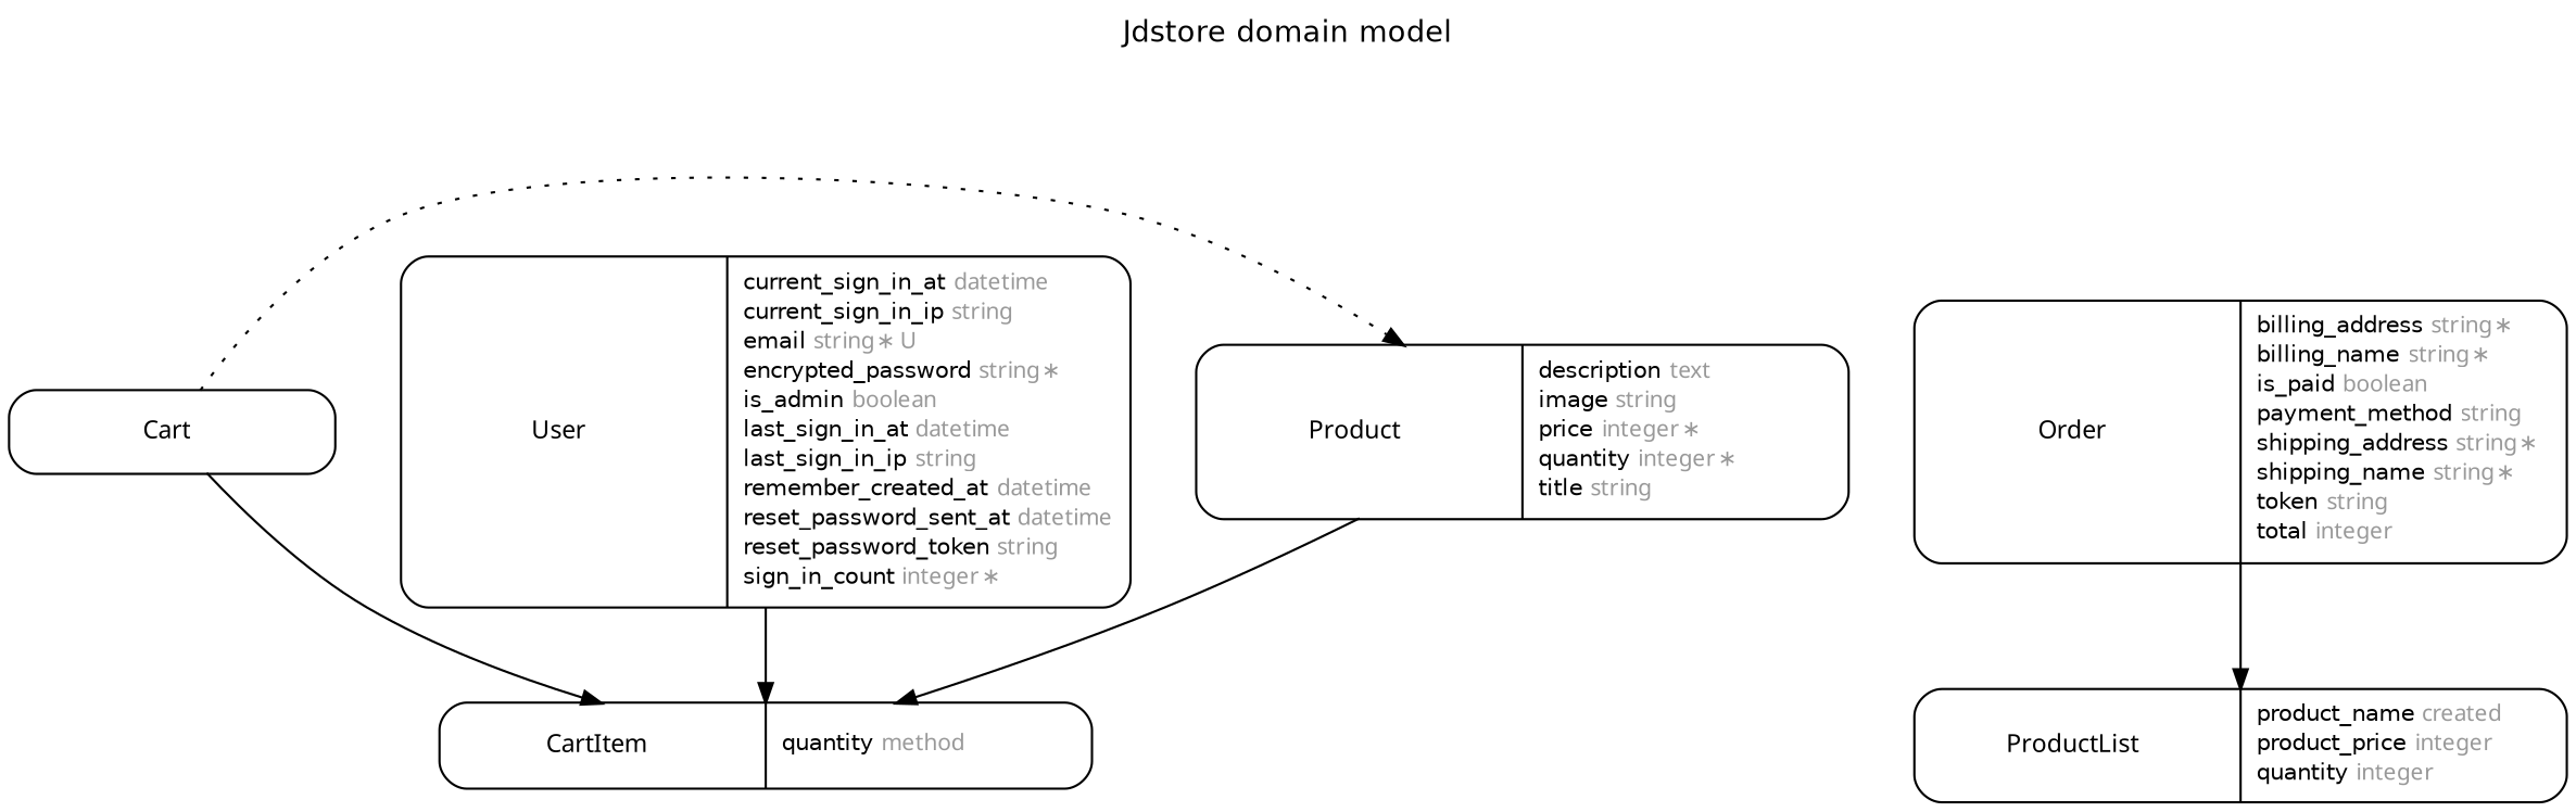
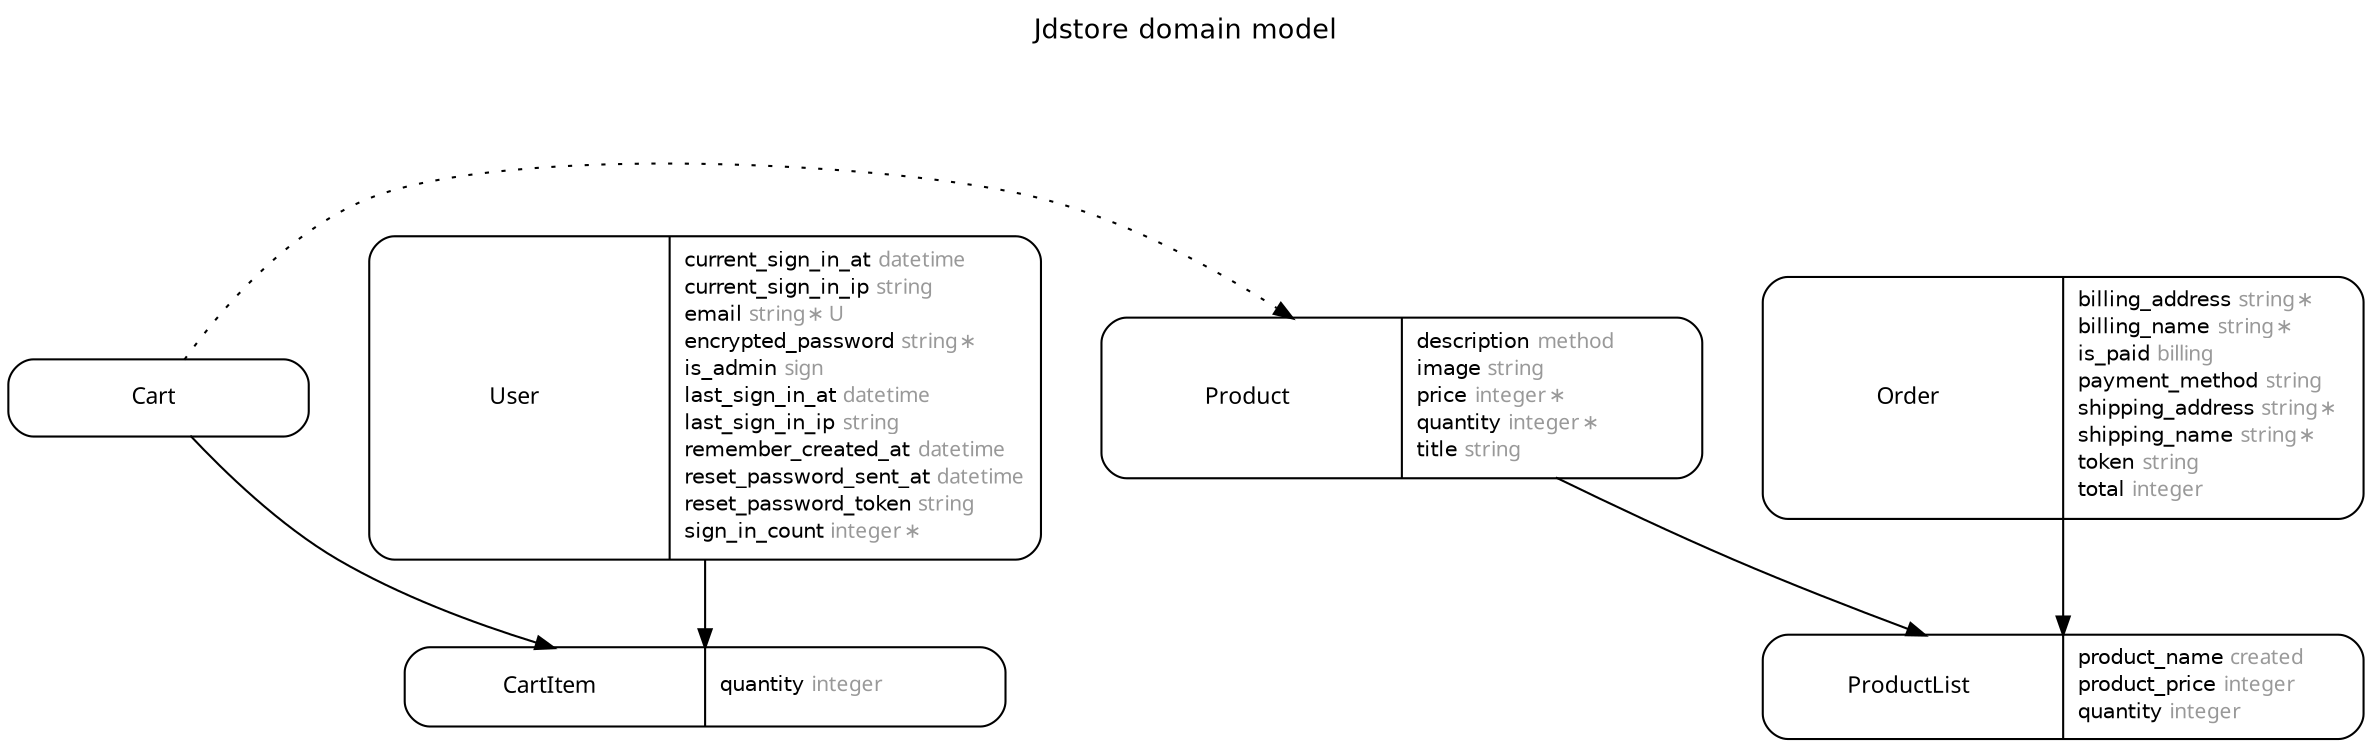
  digraph {
    concentrate=true
    fontname="DejaVu Sans"
    fontsize=13
    label="Jdstore domain model\n\n"
    labelloc=t
    nodesep=0.4
    rankdir=TB
    ranksep=0.5
    node [fontname="DejaVu Sans" fontsize=10 margin="0.07,0.05" penwidth=1.0 shape=Mrecord]
    edge [arrowhead=normal arrowsize=0.9 arrowtail=none dir=both fontname="DejaVu Sans" fontsize=7 labelangle=32 labeldistance=1.8 penwidth=1.0 weight=2]
    n1 [label=<<table border="0" align="center" cellspacing="0.5" cellpadding="0" width="134">   <tr><td align="center" valign="bottom" width="130"><font face="Arial BoldMT" point-size="11">Cart</font></td></tr> </table> >]
-   n2 [label=<<table border="0" align="center" cellspacing="0.5" cellpadding="0" width="134">   <tr><td align="center" valign="bottom" width="130"><font face="Arial BoldMT" point-size="11">CartItem</font></td></tr> </table> | <table border="0" align="left" cellspacing="2" cellpadding="0" width="134">   <tr><td align="left" width="130" port="quantity">quantity <font face="Arial ItalicMT" color="grey60">method</font></td></tr> </table> >]
-   n3 [label=<<table border="0" align="center" cellspacing="0.5" cellpadding="0" width="134">   <tr><td align="center" valign="bottom" width="130"><font face="Arial BoldMT" point-size="11">Product</font></td></tr> </table> | <table border="0" align="left" cellspacing="2" cellpadding="0" width="134">   <tr><td align="left" width="130" port="description">description <font face="Arial ItalicMT" color="grey60">text</font></td></tr>   <tr><td align="left" width="130" port="image">image <font face="Arial ItalicMT" color="grey60">string</font></td></tr>   <tr><td align="left" width="130" port="price">price <font face="Arial ItalicMT" color="grey60">integer ∗</font></td></tr>   <tr><td align="left" width="130" port="quantity">quantity <font face="Arial ItalicMT" color="grey60">integer ∗</font></td></tr>   <tr><td align="left" width="130" port="title">title <font face="Arial ItalicMT" color="grey60">string</font></td></tr> </table> >]
-   n4 [label=<<table border="0" align="center" cellspacing="0.5" cellpadding="0" width="134">   <tr><td align="center" valign="bottom" width="130"><font face="Arial BoldMT" point-size="11">Order</font></td></tr> </table> | <table border="0" align="left" cellspacing="2" cellpadding="0" width="134">   <tr><td align="left" width="130" port="billing_address">billing_address <font face="Arial ItalicMT" color="grey60">string ∗</font></td></tr>   <tr><td align="left" width="130" port="billing_name">billing_name <font face="Arial ItalicMT" color="grey60">string ∗</font></td></tr>   <tr><td align="left" width="130" port="is_paid">is_paid <font face="Arial ItalicMT" color="grey60">boolean</font></td></tr>   <tr><td align="left" width="130" port="payment_method">payment_method <font face="Arial ItalicMT" color="grey60">string</font></td></tr>   <tr><td align="left" width="130" port="shipping_address">shipping_address <font face="Arial ItalicMT" color="grey60">string ∗</font></td></tr>   <tr><td align="left" width="130" port="shipping_name">shipping_name <font face="Arial ItalicMT" color="grey60">string ∗</font></td></tr>   <tr><td align="left" width="130" port="token">token <font face="Arial ItalicMT" color="grey60">string</font></td></tr>   <tr><td align="left" width="130" port="total">total <font face="Arial ItalicMT" color="grey60">integer</font></td></tr> </table> >]
+   n2 [label=<<table border="0" align="center" cellspacing="0.5" cellpadding="0" width="134">   <tr><td align="center" valign="bottom" width="130"><font face="Arial BoldMT" point-size="11">CartItem</font></td></tr> </table> | <table border="0" align="left" cellspacing="2" cellpadding="0" width="134">   <tr><td align="left" width="130" port="quantity">quantity <font face="Arial ItalicMT" color="grey60">integer</font></td></tr> </table> >]
+   n3 [label=<<table border="0" align="center" cellspacing="0.5" cellpadding="0" width="134">   <tr><td align="center" valign="bottom" width="130"><font face="Arial BoldMT" point-size="11">Product</font></td></tr> </table> | <table border="0" align="left" cellspacing="2" cellpadding="0" width="134">   <tr><td align="left" width="130" port="description">description <font face="Arial ItalicMT" color="grey60">method</font></td></tr>   <tr><td align="left" width="130" port="image">image <font face="Arial ItalicMT" color="grey60">string</font></td></tr>   <tr><td align="left" width="130" port="price">price <font face="Arial ItalicMT" color="grey60">integer ∗</font></td></tr>   <tr><td align="left" width="130" port="quantity">quantity <font face="Arial ItalicMT" color="grey60">integer ∗</font></td></tr>   <tr><td align="left" width="130" port="title">title <font face="Arial ItalicMT" color="grey60">string</font></td></tr> </table> >]
+   n4 [label=<<table border="0" align="center" cellspacing="0.5" cellpadding="0" width="134">   <tr><td align="center" valign="bottom" width="130"><font face="Arial BoldMT" point-size="11">Order</font></td></tr> </table> | <table border="0" align="left" cellspacing="2" cellpadding="0" width="134">   <tr><td align="left" width="130" port="billing_address">billing_address <font face="Arial ItalicMT" color="grey60">string ∗</font></td></tr>   <tr><td align="left" width="130" port="billing_name">billing_name <font face="Arial ItalicMT" color="grey60">string ∗</font></td></tr>   <tr><td align="left" width="130" port="is_paid">is_paid <font face="Arial ItalicMT" color="grey60">billing</font></td></tr>   <tr><td align="left" width="130" port="payment_method">payment_method <font face="Arial ItalicMT" color="grey60">string</font></td></tr>   <tr><td align="left" width="130" port="shipping_address">shipping_address <font face="Arial ItalicMT" color="grey60">string ∗</font></td></tr>   <tr><td align="left" width="130" port="shipping_name">shipping_name <font face="Arial ItalicMT" color="grey60">string ∗</font></td></tr>   <tr><td align="left" width="130" port="token">token <font face="Arial ItalicMT" color="grey60">string</font></td></tr>   <tr><td align="left" width="130" port="total">total <font face="Arial ItalicMT" color="grey60">integer</font></td></tr> </table> >]
    n5 [label=<<table border="0" align="center" cellspacing="0.5" cellpadding="0" width="134">   <tr><td align="center" valign="bottom" width="130"><font face="Arial BoldMT" point-size="11">ProductList</font></td></tr> </table> | <table border="0" align="left" cellspacing="2" cellpadding="0" width="134">   <tr><td align="left" width="130" port="product_name">product_name <font face="Arial ItalicMT" color="grey60">created</font></td></tr>   <tr><td align="left" width="130" port="product_price">product_price <font face="Arial ItalicMT" color="grey60">integer</font></td></tr>   <tr><td align="left" width="130" port="quantity">quantity <font face="Arial ItalicMT" color="grey60">integer</font></td></tr> </table> >]
-   n6 [label=<<table border="0" align="center" cellspacing="0.5" cellpadding="0" width="134">   <tr><td align="center" valign="bottom" width="130"><font face="Arial BoldMT" point-size="11">User</font></td></tr> </table> | <table border="0" align="left" cellspacing="2" cellpadding="0" width="134">   <tr><td align="left" width="130" port="current_sign_in_at">current_sign_in_at <font face="Arial ItalicMT" color="grey60">datetime</font></td></tr>   <tr><td align="left" width="130" port="current_sign_in_ip">current_sign_in_ip <font face="Arial ItalicMT" color="grey60">string</font></td></tr>   <tr><td align="left" width="130" port="email">email <font face="Arial ItalicMT" color="grey60">string ∗ U</font></td></tr>   <tr><td align="left" width="130" port="encrypted_password">encrypted_password <font face="Arial ItalicMT" color="grey60">string ∗</font></td></tr>   <tr><td align="left" width="130" port="is_admin">is_admin <font face="Arial ItalicMT" color="grey60">boolean</font></td></tr>   <tr><td align="left" width="130" port="last_sign_in_at">last_sign_in_at <font face="Arial ItalicMT" color="grey60">datetime</font></td></tr>   <tr><td align="left" width="130" port="last_sign_in_ip">last_sign_in_ip <font face="Arial ItalicMT" color="grey60">string</font></td></tr>   <tr><td align="left" width="130" port="remember_created_at">remember_created_at <font face="Arial ItalicMT" color="grey60">datetime</font></td></tr>   <tr><td align="left" width="130" port="reset_password_sent_at">reset_password_sent_at <font face="Arial ItalicMT" color="grey60">datetime</font></td></tr>   <tr><td align="left" width="130" port="reset_password_token">reset_password_token <font face="Arial ItalicMT" color="grey60">string</font></td></tr>   <tr><td align="left" width="130" port="sign_in_count">sign_in_count <font face="Arial ItalicMT" color="grey60">integer ∗</font></td></tr> </table> >]
+   n6 [label=<<table border="0" align="center" cellspacing="0.5" cellpadding="0" width="134">   <tr><td align="center" valign="bottom" width="130"><font face="Arial BoldMT" point-size="11">User</font></td></tr> </table> | <table border="0" align="left" cellspacing="2" cellpadding="0" width="134">   <tr><td align="left" width="130" port="current_sign_in_at">current_sign_in_at <font face="Arial ItalicMT" color="grey60">datetime</font></td></tr>   <tr><td align="left" width="130" port="current_sign_in_ip">current_sign_in_ip <font face="Arial ItalicMT" color="grey60">string</font></td></tr>   <tr><td align="left" width="130" port="email">email <font face="Arial ItalicMT" color="grey60">string ∗ U</font></td></tr>   <tr><td align="left" width="130" port="encrypted_password">encrypted_password <font face="Arial ItalicMT" color="grey60">string ∗</font></td></tr>   <tr><td align="left" width="130" port="is_admin">is_admin <font face="Arial ItalicMT" color="grey60">sign</font></td></tr>   <tr><td align="left" width="130" port="last_sign_in_at">last_sign_in_at <font face="Arial ItalicMT" color="grey60">datetime</font></td></tr>   <tr><td align="left" width="130" port="last_sign_in_ip">last_sign_in_ip <font face="Arial ItalicMT" color="grey60">string</font></td></tr>   <tr><td align="left" width="130" port="remember_created_at">remember_created_at <font face="Arial ItalicMT" color="grey60">datetime</font></td></tr>   <tr><td align="left" width="130" port="reset_password_sent_at">reset_password_sent_at <font face="Arial ItalicMT" color="grey60">datetime</font></td></tr>   <tr><td align="left" width="130" port="reset_password_token">reset_password_token <font face="Arial ItalicMT" color="grey60">string</font></td></tr>   <tr><td align="left" width="130" port="sign_in_count">sign_in_count <font face="Arial ItalicMT" color="grey60">integer ∗</font></td></tr> </table> >]
    n1 -> n2
    n1 -> n3 [constraint=false style=dotted weight=1]
-   n3 -> n2 [weight=1]
+   n3 -> n5 [weight=1]
    n4 -> n5
    n6 -> n2
  }
